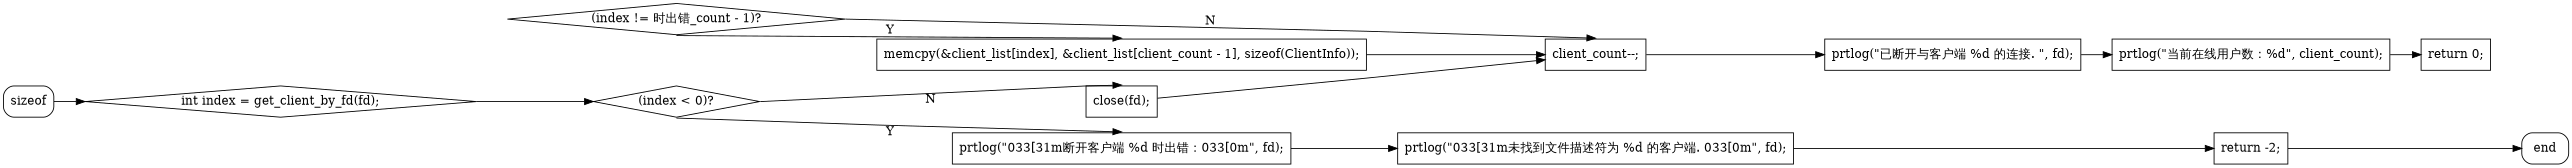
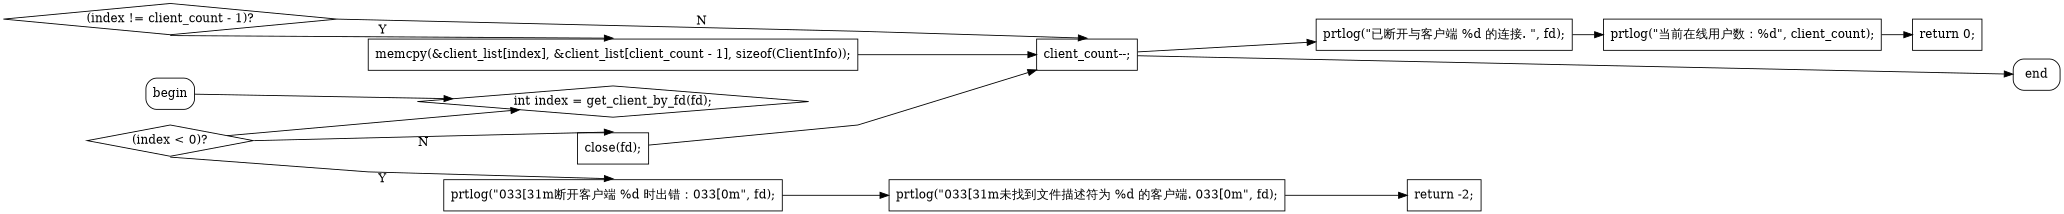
  digraph {
    rankdir=LR
    splines=polyline
    node [shape=box]
    n1 [label=end style=rounded]
-   n2 [label=sizeof style=rounded]
+   n2 [label=begin style=rounded]
    n3 [label="int index = get_client_by_fd(fd);" shape=diamond]
    n4 [label="(index < 0)?" shape=diamond]
    n5 [label="prtlog(\"\033[31m断开客户端 %d 时出错：\033[0m\", fd);"]
    n6 [label="close(fd);"]
    n7 [label="prtlog(\"\033[31m未找到文件描述符为 %d 的客户端. \033[0m\", fd);"]
    n8 [label="client_count--;"]
    n9 [label="return -2;"]
-   n10 [label="(index != 时出错_count - 1)?" shape=diamond]
+   n10 [label="(index != client_count - 1)?" shape=diamond]
    n11 [label="memcpy(&client_list[index], &client_list[client_count - 1], sizeof(ClientInfo));"]
    n12 [label="prtlog(\"已断开与客户端 %d 的连接. \", fd);"]
    n13 [label="prtlog(\"当前在线用户数：%d\", client_count);"]
    n14 [label="return 0;"]
    subgraph sub_1 {
      rank=sink
      n1
    }
    n2 -> n3
-   n3 -> n4
+   n4 -> n3
    n4 -> n5 [headport=n tailport=s xlabel=Y]
    n4 -> n6 [headport=n tailport=e xlabel=N]
    n5 -> n7
    n6 -> n8
    n7 -> n9
    n8 -> n12
-   n9 -> n1
+   n8 -> n1
    n10 -> n8 [headport=n tailport=e xlabel=N]
    n10 -> n11 [headport=n tailport=s xlabel=Y]
    n11 -> n8
    n12 -> n13
    n13 -> n14
  }
